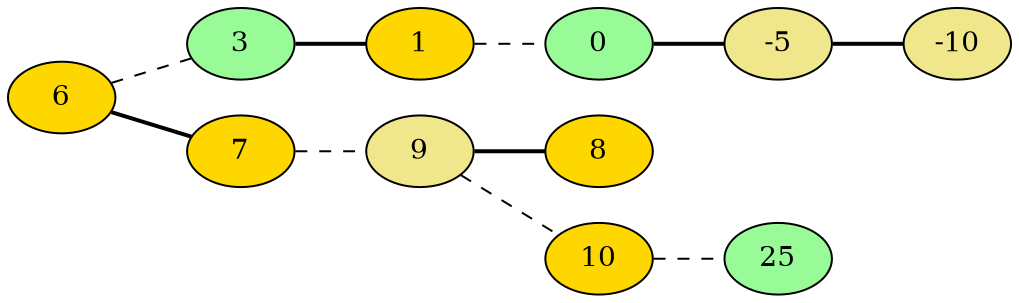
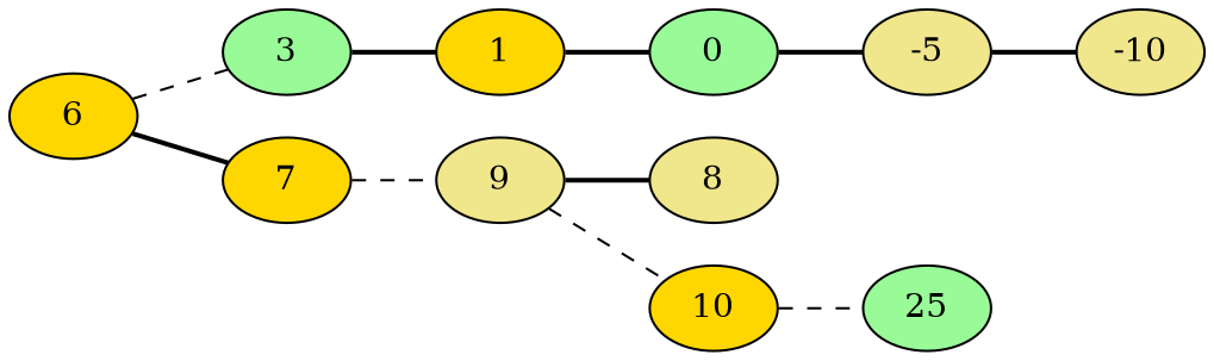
  graph {
    rankdir=LR
    node [fillcolor=gold style=filled]
    edge [style=dashed]
    6
    3 [fillcolor=palegreen]
    7
    1
    9 [fillcolor=khaki]
    0 [fillcolor=palegreen]
    -5 [fillcolor=khaki]
    -10 [fillcolor=khaki]
-   8
+   8 [fillcolor=khaki]
    10
    25 [fillcolor=palegreen]
    6 -- 3
    6 -- 7 [style=bold]
    3 -- 1 [style=bold]
    7 -- 9
-   1 -- 0
+   1 -- 0 [style=bold]
    9 -- 8 [style=bold]
    9 -- 10
    0 -- -5 [style=bold]
    -5 -- -10 [style=bold]
    10 -- 25
  }
